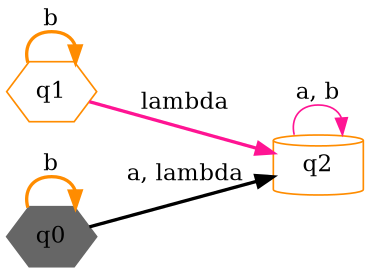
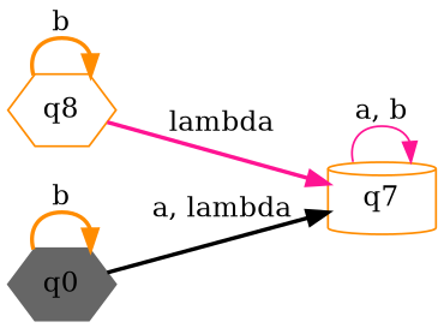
  digraph {
    rankdir=LR
    node [color=darkorange shape=hexagon]
    edge [color=darkorange style=bold]
-   q1
-   q2 [shape=cylinder]
+   q1 [label=q8]
+   q2 [shape=cylinder label=q7]
    q0 [color=gray40 style=filled]
    q1 -> q1 [label=b]
    q1 -> q2 [color=deeppink label=lambda]
    q2 -> q2 [color=deeppink label="a, b" style=solid]
    q0 -> q2 [color=black label="a, lambda"]
    q0 -> q0 [label=b]
  }
